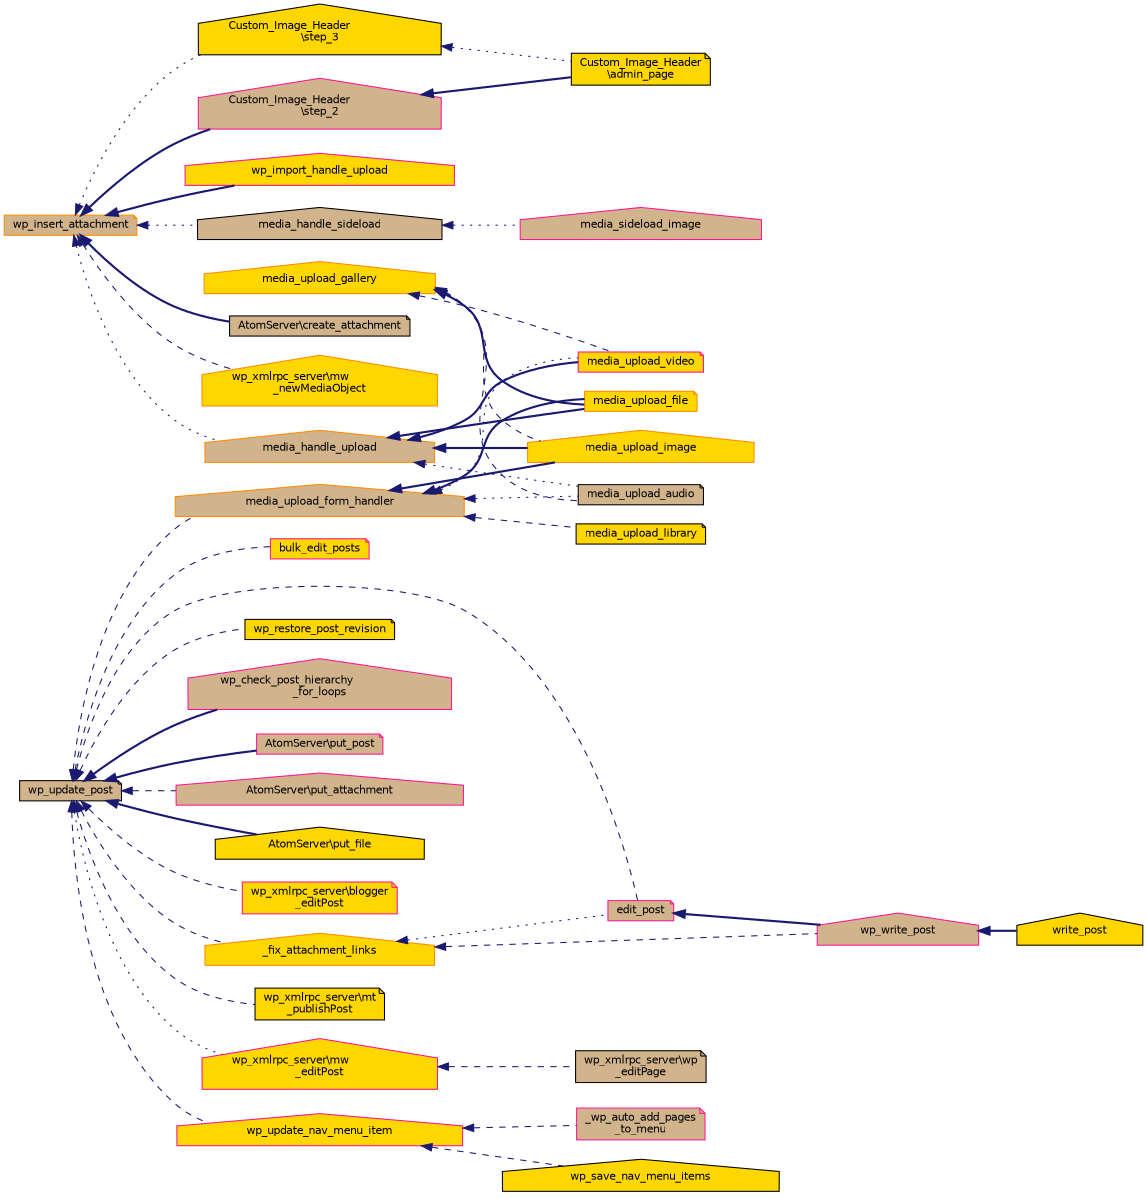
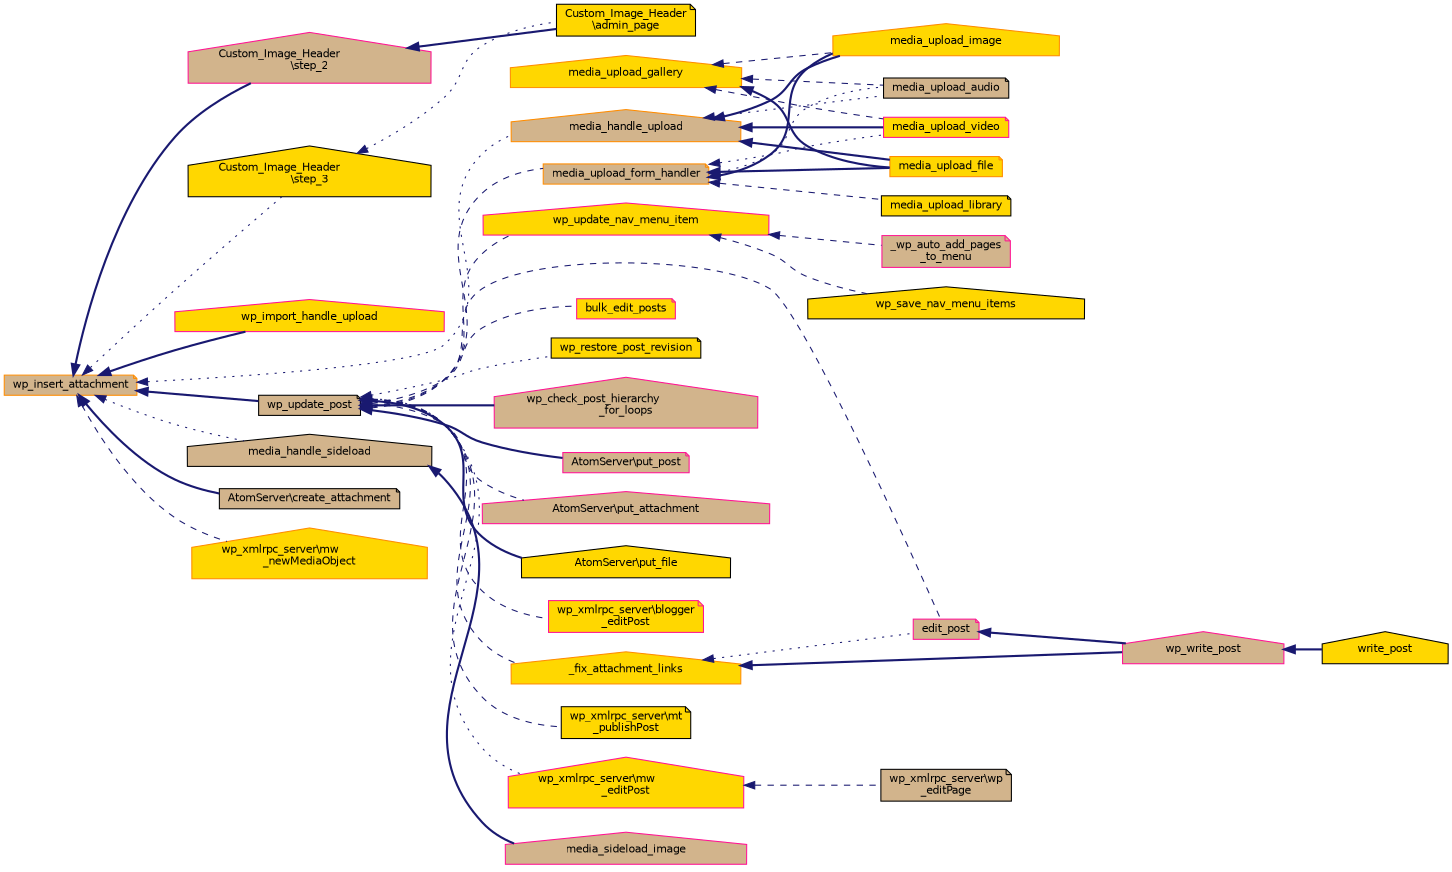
  digraph {
    rankdir=LR
    node [color=deeppink fillcolor=gold fontname=Helvetica fontsize=10 shape=house style=filled]
    edge [color=midnightblue dir=back fontname=Helvetica fontsize=10 labelfontname=Helvetica labelfontsize=10 style=bold]
    n1 [color=darkorange fillcolor=tan fontcolor=black height=0.2 label=wp_insert_attachment shape=note width=0.4]
    n2 [fillcolor=tan height=0.2 label="Custom_Image_Header\l\\step_2" width=0.4]
    n3 [color=black height=0.2 label="Custom_Image_Header\l\\step_3" width=0.4]
    n4 [height=0.2 label=wp_import_handle_upload width=0.4]
    n5 [color=darkorange fillcolor=tan height=0.2 label=media_handle_upload width=0.4]
    n6 [color=black fillcolor=tan height=0.2 label=media_handle_sideload width=0.4]
    n7 [color=black fillcolor=tan height=0.2 label=wp_update_post shape=note width=0.4]
    n8 [color=black fillcolor=tan height=0.2 label="AtomServer\\create_attachment" shape=note width=0.4]
    n9 [color=darkorange height=0.2 label="wp_xmlrpc_server\\mw\l_newMediaObject" width=0.4]
    n10 [color=black height=0.2 label="Custom_Image_Header\l\\admin_page" shape=note width=0.4]
    n11 [color=darkorange height=0.2 label=media_upload_image width=0.4]
    n12 [color=black fillcolor=tan height=0.2 label=media_upload_audio shape=note width=0.4]
    n13 [height=0.2 label=media_upload_video shape=note width=0.4]
    n14 [color=darkorange height=0.2 label=media_upload_file shape=note width=0.4]
    n15 [fillcolor=tan height=0.2 label=media_sideload_image width=0.4]
-   n16 [color=darkorange fillcolor=tan height=0.2 label=media_upload_form_handler width=0.4]
+   n16 [color=darkorange fillcolor=tan height=0.2 label=media_upload_form_handler shape=note width=0.4]
    n17 [height=0.2 label=wp_update_nav_menu_item width=0.4]
    n18 [fillcolor=tan height=0.2 label=edit_post shape=note width=0.4]
    n19 [height=0.2 label=bulk_edit_posts shape=note width=0.4]
    n20 [color=darkorange height=0.2 label=_fix_attachment_links width=0.4]
    n21 [color=black height=0.2 label=wp_restore_post_revision shape=note width=0.4]
    n22 [fillcolor=tan height=0.2 label="wp_check_post_hierarchy\l_for_loops" width=0.4]
    n23 [fillcolor=tan height=0.2 label="AtomServer\\put_post" shape=note width=0.4]
    n24 [fillcolor=tan height=0.2 label="AtomServer\\put_attachment" width=0.4]
    n25 [color=black height=0.2 label="AtomServer\\put_file" width=0.4]
    n26 [height=0.2 label="wp_xmlrpc_server\\blogger\l_editPost" shape=note width=0.4]
    n27 [height=0.2 label="wp_xmlrpc_server\\mw\l_editPost" width=0.4]
    n28 [color=black height=0.2 label="wp_xmlrpc_server\\mt\l_publishPost" shape=note width=0.4]
    n29 [color=black height=0.2 label=media_upload_library shape=note width=0.4]
    n30 [color=black height=0.2 label=wp_save_nav_menu_items width=0.4]
    n31 [fillcolor=tan height=0.2 label="_wp_auto_add_pages\l_to_menu" shape=note width=0.4]
    n32 [fillcolor=tan height=0.2 label=wp_write_post width=0.4]
    n33 [color=black fillcolor=tan height=0.2 label="wp_xmlrpc_server\\wp\l_editPage" shape=note width=0.4]
    n34 [color=darkorange height=0.2 label=media_upload_gallery width=0.4]
    n35 [color=black height=0.2 label=write_post width=0.4]
    n1 -> n2
    n1 -> n3 [style=dotted]
    n1 -> n4
    n1 -> n5 [style=dotted]
    n1 -> n6 [style=dotted]
+   n1 -> n7
    n1 -> n8
    n1 -> n9 [style=dashed]
    n2 -> n10
    n3 -> n10 [style=dotted]
    n5 -> n11
    n5 -> n12 [style=dotted]
    n5 -> n13
    n5 -> n14
-   n6 -> n15 [style=dotted]
+   n6 -> n15
    n7 -> n16 [style=dashed]
    n7 -> n17 [style=dashed]
    n7 -> n18 [style=dashed]
    n7 -> n19 [style=dashed]
    n7 -> n20 [style=dashed]
-   n7 -> n21 [style=dashed]
+   n7 -> n21 [style=dotted]
    n7 -> n22
    n7 -> n23
    n7 -> n24 [style=dashed]
    n7 -> n25
    n7 -> n26 [style=dashed]
    n7 -> n27 [style=dotted]
    n7 -> n28 [style=dashed]
    n16 -> n11
    n16 -> n12 [style=dotted]
    n16 -> n13 [style=dotted]
    n16 -> n14
    n16 -> n29 [style=dashed]
    n17 -> n30 [style=dashed]
    n17 -> n31 [style=dashed]
    n18 -> n32
    n20 -> n18 [style=dotted]
-   n20 -> n32 [style=dashed]
+   n20 -> n32
    n27 -> n33 [style=dashed]
    n32 -> n35
    n34 -> n11 [style=dashed]
    n34 -> n12 [style=dashed]
    n34 -> n13 [style=dashed]
    n34 -> n14
  }
